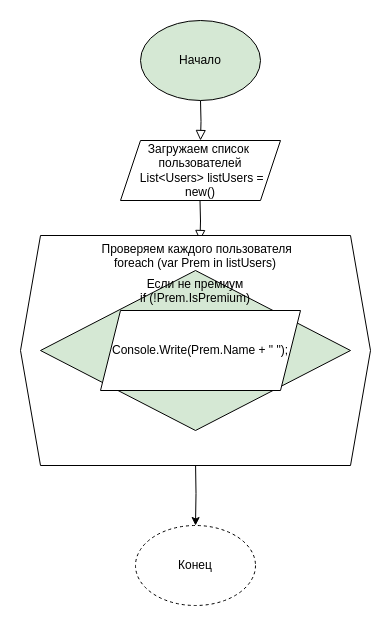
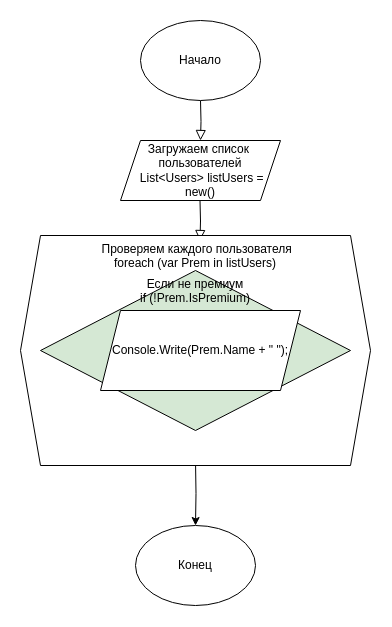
  <mxCell id="0" />
  <mxCell id="1" parent="0" />
  <mxCell id="2" value="" style="rounded=0;html=1;jettySize=auto;orthogonalLoop=1;fontSize=11;endArrow=block;endFill=0;endSize=8;strokeWidth=1;shadow=0;labelBackgroundColor=none;edgeStyle=orthogonalEdgeStyle;entryX=0.5;entryY=0;entryDx=0;entryDy=0;" parent="1" target="3" edge="1"><mxGeometry relative="1" as="geometry"><mxPoint x="200" y="100" as="sourcePoint" /><mxPoint x="200" y="230" as="targetPoint" /><Array as="points" /></mxGeometry></mxCell>
  <mxCell id="3" value="Загружаем список&amp;nbsp;&lt;br&gt;пользователей&lt;br&gt;&amp;nbsp;List&amp;lt;Users&amp;gt; listUsers = new()" style="shape=parallelogram;perimeter=parallelogramPerimeter;whiteSpace=wrap;html=1;fixedSize=1;" parent="1" vertex="1"><mxGeometry x="120" y="140" width="160" height="60" as="geometry" /></mxCell>
  <mxCell id="4" value="" style="rounded=0;html=1;jettySize=auto;orthogonalLoop=1;fontSize=11;endArrow=block;endFill=0;endSize=8;strokeWidth=1;shadow=0;labelBackgroundColor=none;edgeStyle=orthogonalEdgeStyle;entryX=0.5;entryY=0;entryDx=0;entryDy=0;" parent="1" edge="1"><mxGeometry relative="1" as="geometry"><mxPoint x="199.5" y="200" as="sourcePoint" /><mxPoint x="199.5" y="240" as="targetPoint" /><Array as="points" /></mxGeometry></mxCell>
  <mxCell id="5" style="edgeStyle=orthogonalEdgeStyle;rounded=0;orthogonalLoop=1;jettySize=auto;html=1;entryX=0.5;entryY=0;entryDx=0;entryDy=0;" parent="1" target="10" edge="1"><mxGeometry relative="1" as="geometry"><mxPoint x="195" y="460" as="sourcePoint" /></mxGeometry></mxCell>
  <mxCell id="6" value="&amp;nbsp;Проверяем каждого пользователя&lt;br&gt;foreach (var Prem in listUsers)" style="shape=hexagon;perimeter=hexagonPerimeter2;whiteSpace=wrap;html=1;fixedSize=1;align=center;horizontal=1;verticalAlign=top;" parent="1" vertex="1"><mxGeometry x="20" y="235" width="350" height="230" as="geometry" /></mxCell>
  <mxCell id="7" value="Если не премиум &lt;br&gt;if (!Prem.IsPremium)" style="rhombus;whiteSpace=wrap;html=1;verticalAlign=top;align=center;fillColor=#d5e8d4;" parent="1" vertex="1"><mxGeometry x="40" y="270" width="310" height="160" as="geometry" /></mxCell>
  <mxCell id="8" value="Console.Write(Prem.Name + &quot; &quot;);" style="shape=parallelogram;perimeter=parallelogramPerimeter;whiteSpace=wrap;html=1;fixedSize=1;" parent="1" vertex="1"><mxGeometry x="100" y="310" width="200" height="80" as="geometry" /></mxCell>
- <mxCell id="9" value="Начало" style="ellipse;whiteSpace=wrap;html=1;fillColor=#d5e8d4;" parent="1" vertex="1"><mxGeometry x="140" y="20" width="120" height="80" as="geometry" /></mxCell>
- <mxCell id="10" value="Конец" style="ellipse;whiteSpace=wrap;html=1;dashed=1;" parent="1" vertex="1"><mxGeometry x="135" y="525" width="120" height="80" as="geometry" /></mxCell>
+ <mxCell id="9" value="Начало" style="ellipse;whiteSpace=wrap;html=1;" parent="1" vertex="1"><mxGeometry x="140" y="20" width="120" height="80" as="geometry" /></mxCell>
+ <mxCell id="10" value="Конец" style="ellipse;whiteSpace=wrap;html=1;" parent="1" vertex="1"><mxGeometry x="135" y="525" width="120" height="80" as="geometry" /></mxCell>
